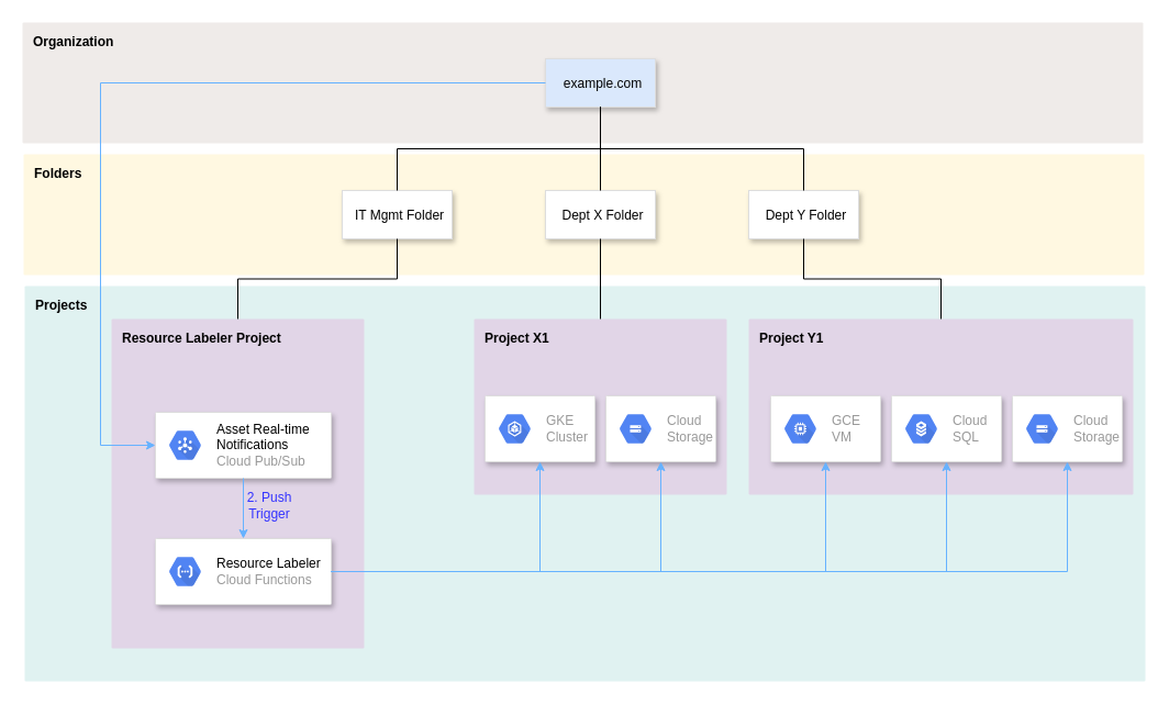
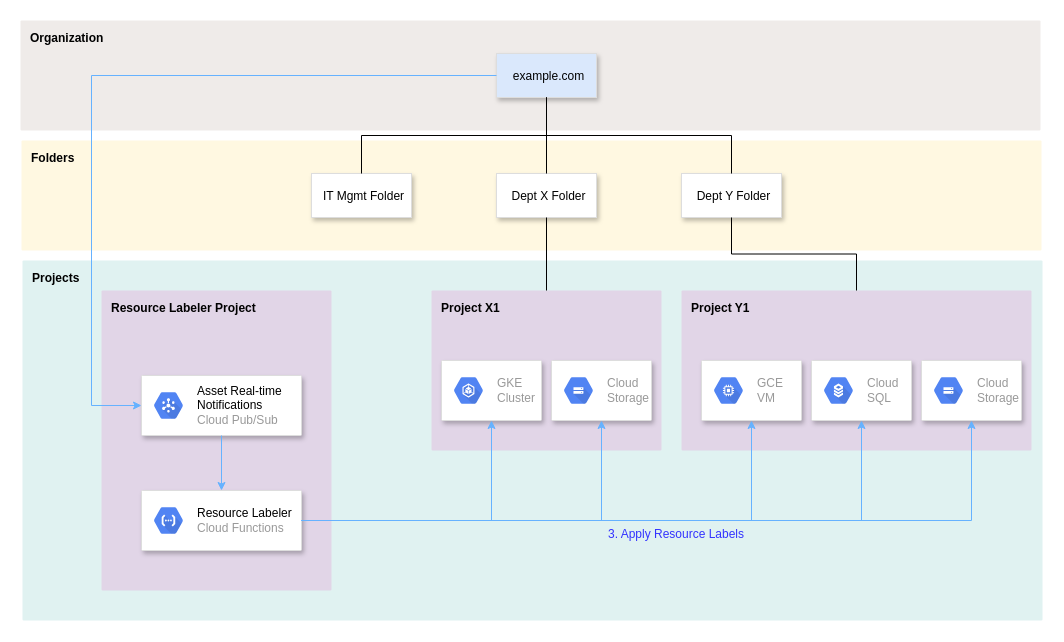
  <mxCell id="0" />
  <mxCell id="1" parent="0" />
  <mxCell id="2" value="&lt;b&gt;&lt;font color=&quot;#000000&quot;&gt;Organization&lt;/font&gt;&lt;/b&gt;" style="points=[[0,0,0],[0.25,0,0],[0.5,0,0],[0.75,0,0],[1,0,0],[1,0.25,0],[1,0.5,0],[1,0.75,0],[1,1,0],[0.75,1,0],[0.5,1,0],[0.25,1,0],[0,1,0],[0,0.75,0],[0,0.5,0],[0,0.25,0]];rounded=1;absoluteArcSize=1;arcSize=2;html=1;strokeColor=none;gradientColor=none;shadow=0;dashed=0;fontSize=12;fontColor=#9E9E9E;align=left;verticalAlign=top;spacing=10;spacingTop=-4;fillColor=#EFEBE9;" parent="1" vertex="1"><mxGeometry x="20" y="20" width="1020" height="110" as="geometry" /></mxCell>
  <mxCell id="3" style="edgeStyle=orthogonalEdgeStyle;rounded=0;orthogonalLoop=1;jettySize=auto;html=1;exitX=0.5;exitY=1;exitDx=0;exitDy=0;endArrow=none;endFill=0;" parent="1" source="4" target="6" edge="1"><mxGeometry relative="1" as="geometry" /></mxCell>
  <mxCell id="4" value="example.com" style="dashed=0;strokeColor=#dddddd;shadow=1;strokeWidth=1;labelPosition=center;verticalLabelPosition=middle;align=center;verticalAlign=middle;spacingLeft=5;fontSize=12;fillColor=#dae8fc;" parent="1" vertex="1"><mxGeometry x="496" y="53" width="100" height="44" as="geometry" /></mxCell>
  <mxCell id="5" value="&lt;b&gt;&lt;font color=&quot;#000000&quot;&gt;Folders&lt;/font&gt;&lt;/b&gt;" style="points=[[0,0,0],[0.25,0,0],[0.5,0,0],[0.75,0,0],[1,0,0],[1,0.25,0],[1,0.5,0],[1,0.75,0],[1,1,0],[0.75,1,0],[0.5,1,0],[0.25,1,0],[0,1,0],[0,0.75,0],[0,0.5,0],[0,0.25,0]];rounded=1;absoluteArcSize=1;arcSize=2;html=1;strokeColor=none;gradientColor=none;shadow=0;dashed=0;fontSize=12;fontColor=#9E9E9E;align=left;verticalAlign=top;spacing=10;spacingTop=-4;fillColor=#FFF8E1;" parent="1" vertex="1"><mxGeometry x="21" y="140" width="1020" height="110" as="geometry" /></mxCell>
  <mxCell id="6" value="Dept X Folder" style="dashed=0;strokeColor=#dddddd;shadow=1;strokeWidth=1;labelPosition=center;verticalLabelPosition=middle;align=center;verticalAlign=middle;spacingLeft=5;fontSize=12;" parent="1" vertex="1"><mxGeometry x="496" y="173" width="100" height="44" as="geometry" /></mxCell>
  <mxCell id="7" value="Dept Y Folder" style="dashed=0;strokeColor=#dddddd;shadow=1;strokeWidth=1;labelPosition=center;verticalLabelPosition=middle;align=center;verticalAlign=middle;spacingLeft=5;fontSize=12;" parent="1" vertex="1"><mxGeometry x="681" y="173" width="100" height="44" as="geometry" /></mxCell>
  <mxCell id="8" value="IT Mgmt Folder" style="dashed=0;strokeColor=#dddddd;shadow=1;strokeWidth=1;labelPosition=center;verticalLabelPosition=middle;align=center;verticalAlign=middle;spacingLeft=5;fontSize=12;" parent="1" vertex="1"><mxGeometry x="311" y="173" width="100" height="44" as="geometry" /></mxCell>
  <mxCell id="9" value="&lt;font color=&quot;#000000&quot;&gt;&lt;b&gt;Projects&lt;/b&gt;&lt;/font&gt;" style="points=[[0,0,0],[0.25,0,0],[0.5,0,0],[0.75,0,0],[1,0,0],[1,0.25,0],[1,0.5,0],[1,0.75,0],[1,1,0],[0.75,1,0],[0.5,1,0],[0.25,1,0],[0,1,0],[0,0.75,0],[0,0.5,0],[0,0.25,0]];rounded=1;absoluteArcSize=1;arcSize=2;html=1;strokeColor=none;gradientColor=none;shadow=0;dashed=0;fontSize=12;fontColor=#9E9E9E;align=left;verticalAlign=top;spacing=10;spacingTop=-4;fillColor=#E0F2F1;" parent="1" vertex="1"><mxGeometry x="22" y="260" width="1020" height="360" as="geometry" /></mxCell>
  <mxCell id="10" value="" style="edgeStyle=orthogonalEdgeStyle;rounded=0;orthogonalLoop=1;jettySize=auto;html=1;endArrow=none;endFill=0;exitX=0.5;exitY=0;exitDx=0;exitDy=0;" parent="1" source="6" target="4" edge="1"><mxGeometry relative="1" as="geometry" /></mxCell>
  <mxCell id="11" value="" style="edgeStyle=orthogonalEdgeStyle;rounded=0;orthogonalLoop=1;jettySize=auto;html=1;endArrow=none;endFill=0;exitX=0.5;exitY=0;exitDx=0;exitDy=0;entryX=0.5;entryY=1;entryDx=0;entryDy=0;" parent="1" source="8" target="4" edge="1"><mxGeometry relative="1" as="geometry"><mxPoint x="476" y="183" as="sourcePoint" /><mxPoint x="476" y="107" as="targetPoint" /></mxGeometry></mxCell>
  <mxCell id="12" value="" style="edgeStyle=orthogonalEdgeStyle;rounded=0;orthogonalLoop=1;jettySize=auto;html=1;endArrow=none;endFill=0;exitX=0.5;exitY=0;exitDx=0;exitDy=0;entryX=0.5;entryY=1;entryDx=0;entryDy=0;" parent="1" source="7" target="4" edge="1"><mxGeometry relative="1" as="geometry"><mxPoint x="291" y="183" as="sourcePoint" /><mxPoint x="476" y="107" as="targetPoint" /></mxGeometry></mxCell>
  <mxCell id="13" value="&lt;font color=&quot;#000000&quot;&gt;&lt;b&gt;Project X1&lt;/b&gt;&lt;/font&gt;" style="points=[[0,0,0],[0.25,0,0],[0.5,0,0],[0.75,0,0],[1,0,0],[1,0.25,0],[1,0.5,0],[1,0.75,0],[1,1,0],[0.75,1,0],[0.5,1,0],[0.25,1,0],[0,1,0],[0,0.75,0],[0,0.5,0],[0,0.25,0]];rounded=1;absoluteArcSize=1;arcSize=2;html=1;strokeColor=none;shadow=0;dashed=0;fontSize=12;align=left;verticalAlign=top;spacing=10;spacingTop=-4;fillColor=#e1d5e7;" parent="1" vertex="1"><mxGeometry x="431" y="290" width="230" height="160" as="geometry" /></mxCell>
  <mxCell id="14" value="&lt;font color=&quot;#000000&quot;&gt;&lt;b&gt;Project Y1&lt;/b&gt;&lt;/font&gt;" style="points=[[0,0,0],[0.25,0,0],[0.5,0,0],[0.75,0,0],[1,0,0],[1,0.25,0],[1,0.5,0],[1,0.75,0],[1,1,0],[0.75,1,0],[0.5,1,0],[0.25,1,0],[0,1,0],[0,0.75,0],[0,0.5,0],[0,0.25,0]];rounded=1;absoluteArcSize=1;arcSize=2;html=1;strokeColor=none;shadow=0;dashed=0;fontSize=12;align=left;verticalAlign=top;spacing=10;spacingTop=-4;fillColor=#e1d5e7;" parent="1" vertex="1"><mxGeometry x="681" y="290" width="350" height="160" as="geometry" /></mxCell>
  <mxCell id="15" value="" style="strokeColor=#dddddd;shadow=1;strokeWidth=1;rounded=1;absoluteArcSize=1;arcSize=2;align=center;" parent="1" vertex="1"><mxGeometry x="811" y="360" width="100" height="60" as="geometry" /></mxCell>
  <mxCell id="16" value="Cloud&#10;SQL" style="dashed=0;connectable=0;html=1;fillColor=#5184F3;strokeColor=none;shape=mxgraph.gcp2.hexIcon;prIcon=cloud_sql;part=1;labelPosition=right;verticalLabelPosition=middle;align=left;verticalAlign=middle;spacingLeft=5;fontColor=#999999;fontSize=12;" parent="15" vertex="1"><mxGeometry y="0.5" width="44" height="39" relative="1" as="geometry"><mxPoint x="5" y="-19.5" as="offset" /></mxGeometry></mxCell>
  <mxCell id="17" value="" style="strokeColor=#dddddd;shadow=1;strokeWidth=1;rounded=1;absoluteArcSize=1;arcSize=2;align=center;" parent="1" vertex="1"><mxGeometry x="921" y="360" width="100" height="60" as="geometry" /></mxCell>
  <mxCell id="18" value="Cloud&#10;Storage" style="dashed=0;connectable=0;html=1;fillColor=#5184F3;strokeColor=none;shape=mxgraph.gcp2.hexIcon;prIcon=cloud_storage;part=1;labelPosition=right;verticalLabelPosition=middle;align=left;verticalAlign=middle;spacingLeft=5;fontColor=#999999;fontSize=12;" parent="17" vertex="1"><mxGeometry y="0.5" width="44" height="39" relative="1" as="geometry"><mxPoint x="5" y="-19.5" as="offset" /></mxGeometry></mxCell>
  <mxCell id="19" value="" style="strokeColor=#dddddd;shadow=1;strokeWidth=1;rounded=1;absoluteArcSize=1;arcSize=2;align=center;" parent="1" vertex="1"><mxGeometry x="441" y="360" width="100" height="60" as="geometry" /></mxCell>
  <mxCell id="20" value="GKE &lt;br&gt;Cluster" style="dashed=0;connectable=0;html=1;fillColor=#5184F3;strokeColor=none;shape=mxgraph.gcp2.hexIcon;prIcon=container_engine;part=1;labelPosition=right;verticalLabelPosition=middle;align=left;verticalAlign=middle;spacingLeft=5;fontColor=#999999;fontSize=12;" parent="19" vertex="1"><mxGeometry y="0.5" width="44" height="39" relative="1" as="geometry"><mxPoint x="5" y="-19.5" as="offset" /></mxGeometry></mxCell>
  <mxCell id="21" value="" style="strokeColor=#dddddd;shadow=1;strokeWidth=1;rounded=1;absoluteArcSize=1;arcSize=2;align=center;" parent="1" vertex="1"><mxGeometry x="701" y="360" width="100" height="60" as="geometry" /></mxCell>
  <mxCell id="22" value="GCE&lt;br&gt;VM" style="dashed=0;connectable=0;html=1;fillColor=#5184F3;strokeColor=none;shape=mxgraph.gcp2.hexIcon;prIcon=compute_engine;part=1;labelPosition=right;verticalLabelPosition=middle;align=left;verticalAlign=middle;spacingLeft=5;fontColor=#999999;fontSize=12;" parent="21" vertex="1"><mxGeometry y="0.5" width="44" height="39" relative="1" as="geometry"><mxPoint x="5" y="-19.5" as="offset" /></mxGeometry></mxCell>
  <mxCell id="23" value="" style="strokeColor=#dddddd;shadow=1;strokeWidth=1;rounded=1;absoluteArcSize=1;arcSize=2;align=center;" parent="1" vertex="1"><mxGeometry x="551" y="360" width="100" height="60" as="geometry" /></mxCell>
  <mxCell id="24" value="Cloud&#10;Storage" style="dashed=0;connectable=0;html=1;fillColor=#5184F3;strokeColor=none;shape=mxgraph.gcp2.hexIcon;prIcon=cloud_storage;part=1;labelPosition=right;verticalLabelPosition=middle;align=left;verticalAlign=middle;spacingLeft=5;fontColor=#999999;fontSize=12;" parent="23" vertex="1"><mxGeometry y="0.5" width="44" height="39" relative="1" as="geometry"><mxPoint x="5" y="-19.5" as="offset" /></mxGeometry></mxCell>
  <mxCell id="25" value="&lt;font color=&quot;#000000&quot;&gt;&lt;b&gt;Resource Labeler Project&lt;/b&gt;&lt;/font&gt;" style="points=[[0,0,0],[0.25,0,0],[0.5,0,0],[0.75,0,0],[1,0,0],[1,0.25,0],[1,0.5,0],[1,0.75,0],[1,1,0],[0.75,1,0],[0.5,1,0],[0.25,1,0],[0,1,0],[0,0.75,0],[0,0.5,0],[0,0.25,0]];rounded=1;absoluteArcSize=1;arcSize=2;html=1;strokeColor=none;shadow=0;dashed=0;fontSize=12;align=left;verticalAlign=top;spacing=10;spacingTop=-4;fillColor=#e1d5e7;" parent="1" vertex="1"><mxGeometry x="101" y="290" width="230" height="300" as="geometry" /></mxCell>
  <mxCell id="26" value="" style="strokeColor=#dddddd;shadow=1;strokeWidth=1;rounded=1;absoluteArcSize=1;arcSize=2;align=center;" parent="1" vertex="1"><mxGeometry x="141" y="375" width="160" height="60" as="geometry" /></mxCell>
  <mxCell id="27" value="&lt;font color=&quot;#000000&quot;&gt;Asset Real-time&lt;br&gt;Notifications&lt;/font&gt;&lt;br&gt;Cloud Pub/Sub" style="dashed=0;connectable=0;html=1;fillColor=#5184F3;strokeColor=none;shape=mxgraph.gcp2.hexIcon;prIcon=cloud_pubsub;part=1;labelPosition=right;verticalLabelPosition=middle;align=left;verticalAlign=middle;spacingLeft=5;fontColor=#999999;fontSize=12;" parent="26" vertex="1"><mxGeometry y="0.5" width="44" height="39" relative="1" as="geometry"><mxPoint x="5" y="-19.5" as="offset" /></mxGeometry></mxCell>
  <mxCell id="28" value="" style="strokeColor=#dddddd;shadow=1;strokeWidth=1;rounded=1;absoluteArcSize=1;arcSize=2;align=center;" parent="1" vertex="1"><mxGeometry x="141" y="490" width="160" height="60" as="geometry" /></mxCell>
  <mxCell id="29" value="&lt;font color=&quot;#000000&quot;&gt;Resource Labeler&lt;/font&gt;&lt;br&gt;Cloud Functions" style="dashed=0;connectable=0;html=1;fillColor=#5184F3;strokeColor=none;shape=mxgraph.gcp2.hexIcon;prIcon=cloud_functions;part=1;labelPosition=right;verticalLabelPosition=middle;align=left;verticalAlign=middle;spacingLeft=5;fontColor=#999999;fontSize=12;" parent="28" vertex="1"><mxGeometry y="0.5" width="44" height="39" relative="1" as="geometry"><mxPoint x="5" y="-19.5" as="offset" /></mxGeometry></mxCell>
  <mxCell id="30" value="" style="edgeStyle=orthogonalEdgeStyle;rounded=0;orthogonalLoop=1;jettySize=auto;html=1;endArrow=none;endFill=0;exitX=0.5;exitY=1;exitDx=0;exitDy=0;" parent="1" source="7" target="14" edge="1"><mxGeometry relative="1" as="geometry"><mxPoint x="741" y="183" as="sourcePoint" /><mxPoint x="556" y="107" as="targetPoint" /></mxGeometry></mxCell>
  <mxCell id="31" value="" style="edgeStyle=orthogonalEdgeStyle;rounded=0;orthogonalLoop=1;jettySize=auto;html=1;endArrow=none;endFill=0;exitX=0.5;exitY=1;exitDx=0;exitDy=0;entryX=0.5;entryY=0;entryDx=0;entryDy=0;entryPerimeter=0;" parent="1" source="6" target="13" edge="1"><mxGeometry relative="1" as="geometry"><mxPoint x="741" y="227" as="sourcePoint" /><mxPoint x="866" y="300" as="targetPoint" /></mxGeometry></mxCell>
- <mxCell id="32" value="" style="edgeStyle=orthogonalEdgeStyle;rounded=0;orthogonalLoop=1;jettySize=auto;html=1;endArrow=none;endFill=0;exitX=0.5;exitY=1;exitDx=0;exitDy=0;" parent="1" source="8" target="25" edge="1"><mxGeometry relative="1" as="geometry"><mxPoint x="556" y="227" as="sourcePoint" /><mxPoint x="556" y="300" as="targetPoint" /></mxGeometry></mxCell>
  <mxCell id="33" value="" style="edgeStyle=orthogonalEdgeStyle;rounded=0;orthogonalLoop=1;jettySize=auto;html=1;endArrow=classic;endFill=1;exitX=0;exitY=0.5;exitDx=0;exitDy=0;strokeColor=#66B2FF;" parent="1" source="4" edge="1"><mxGeometry relative="1" as="geometry"><mxPoint x="741" y="183" as="sourcePoint" /><mxPoint x="141" y="405" as="targetPoint" /><Array as="points"><mxPoint x="91" y="75" /><mxPoint x="91" y="405" /></Array></mxGeometry></mxCell>
  <mxCell id="34" value="" style="edgeStyle=orthogonalEdgeStyle;rounded=0;orthogonalLoop=1;jettySize=auto;html=1;endArrow=classic;endFill=1;exitX=0.5;exitY=1;exitDx=0;exitDy=0;strokeColor=#66B2FF;" parent="1" source="26" target="28" edge="1"><mxGeometry relative="1" as="geometry"><mxPoint x="506" y="85" as="sourcePoint" /><mxPoint x="151" y="415" as="targetPoint" /></mxGeometry></mxCell>
  <mxCell id="35" value="" style="edgeStyle=orthogonalEdgeStyle;rounded=0;orthogonalLoop=1;jettySize=auto;html=1;endArrow=classic;endFill=1;exitX=1;exitY=0.5;exitDx=0;exitDy=0;strokeColor=#66B2FF;entryX=0.5;entryY=1;entryDx=0;entryDy=0;" parent="1" source="28" target="19" edge="1"><mxGeometry relative="1" as="geometry"><mxPoint x="231" y="445" as="sourcePoint" /><mxPoint x="231" y="500" as="targetPoint" /></mxGeometry></mxCell>
- <mxCell id="36" value="&lt;font color=&quot;#3333ff&quot;&gt;2. Push&lt;br&gt;Trigger&lt;br&gt;&lt;/font&gt;" style="text;html=1;strokeColor=none;fillColor=none;align=center;verticalAlign=middle;whiteSpace=wrap;rounded=0;" parent="1" vertex="1"><mxGeometry x="215" y="450" width="60" height="20" as="geometry" /></mxCell>
  <mxCell id="37" value="" style="edgeStyle=orthogonalEdgeStyle;rounded=0;orthogonalLoop=1;jettySize=auto;html=1;endArrow=classic;endFill=1;exitX=1;exitY=0.5;exitDx=0;exitDy=0;strokeColor=#66B2FF;entryX=0.5;entryY=1;entryDx=0;entryDy=0;" parent="1" source="28" target="23" edge="1"><mxGeometry relative="1" as="geometry"><mxPoint x="311" y="530" as="sourcePoint" /><mxPoint x="501" y="430" as="targetPoint" /></mxGeometry></mxCell>
  <mxCell id="38" value="" style="edgeStyle=orthogonalEdgeStyle;rounded=0;orthogonalLoop=1;jettySize=auto;html=1;endArrow=classic;endFill=1;exitX=1;exitY=0.5;exitDx=0;exitDy=0;strokeColor=#66B2FF;entryX=0.5;entryY=1;entryDx=0;entryDy=0;" parent="1" source="28" target="21" edge="1"><mxGeometry relative="1" as="geometry"><mxPoint x="311" y="530" as="sourcePoint" /><mxPoint x="611" y="430" as="targetPoint" /></mxGeometry></mxCell>
  <mxCell id="39" value="" style="edgeStyle=orthogonalEdgeStyle;rounded=0;orthogonalLoop=1;jettySize=auto;html=1;endArrow=classic;endFill=1;exitX=1;exitY=0.5;exitDx=0;exitDy=0;strokeColor=#66B2FF;entryX=0.5;entryY=1;entryDx=0;entryDy=0;" parent="1" source="28" target="15" edge="1"><mxGeometry relative="1" as="geometry"><mxPoint x="311" y="530" as="sourcePoint" /><mxPoint x="761" y="430" as="targetPoint" /></mxGeometry></mxCell>
  <mxCell id="40" value="" style="edgeStyle=orthogonalEdgeStyle;rounded=0;orthogonalLoop=1;jettySize=auto;html=1;endArrow=classic;endFill=1;exitX=1;exitY=0.5;exitDx=0;exitDy=0;strokeColor=#66B2FF;entryX=0.5;entryY=1;entryDx=0;entryDy=0;" parent="1" source="28" target="17" edge="1"><mxGeometry relative="1" as="geometry"><mxPoint x="311" y="530" as="sourcePoint" /><mxPoint x="871" y="430" as="targetPoint" /></mxGeometry></mxCell>
+ <mxCell id="41" value="&lt;font color=&quot;#3333ff&quot;&gt;3. Apply Resource Labels&lt;br&gt;&lt;/font&gt;" style="text;html=1;strokeColor=none;fillColor=none;align=center;verticalAlign=middle;whiteSpace=wrap;rounded=0;" parent="1" vertex="1"><mxGeometry x="601" y="524" width="150" height="20" as="geometry" /></mxCell>
